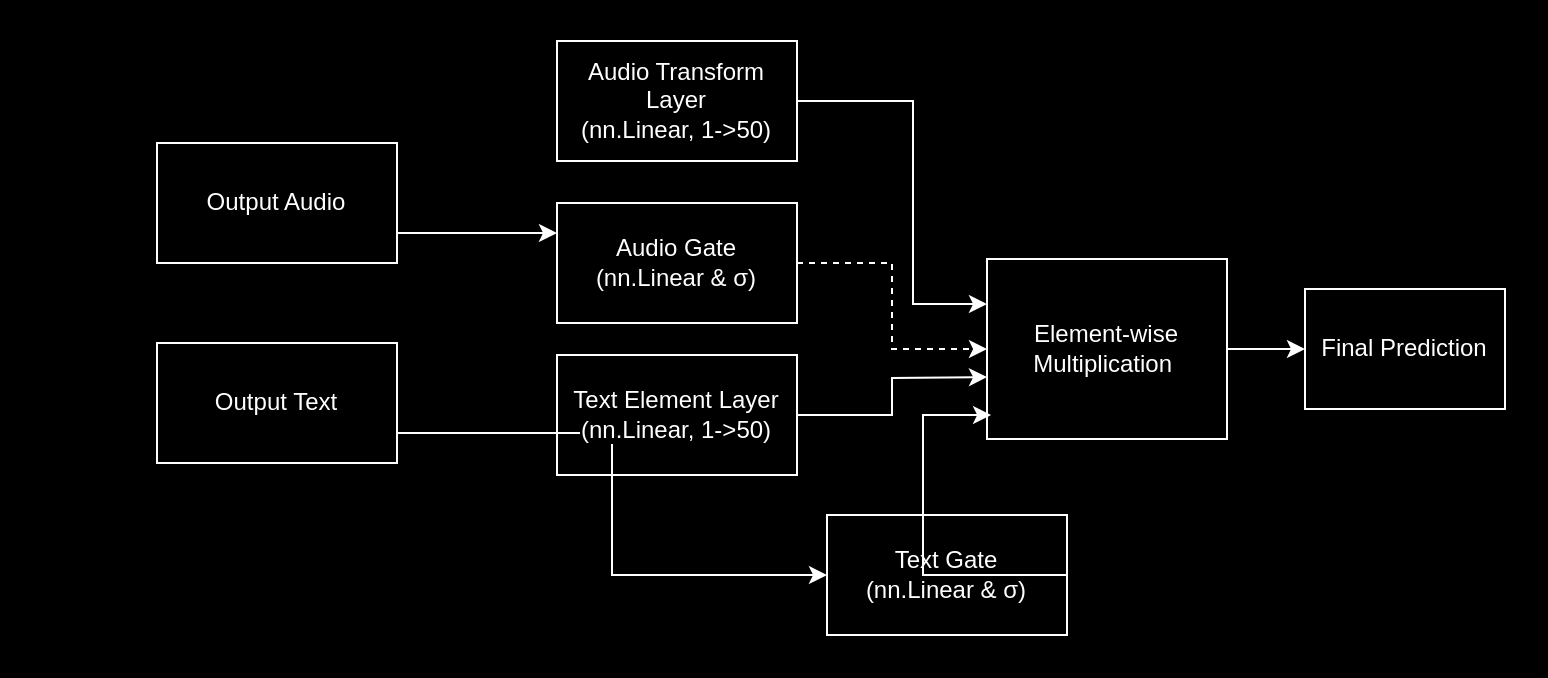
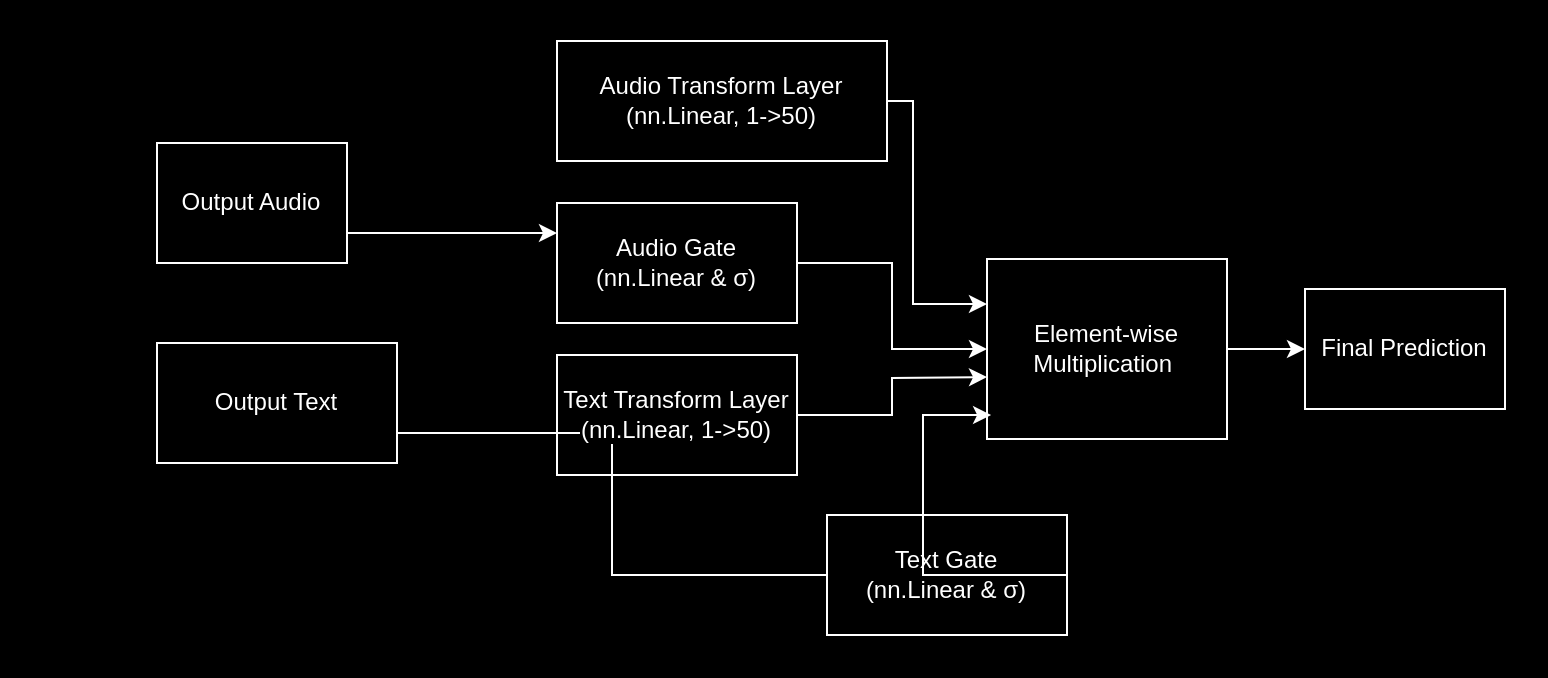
  <mxCell id="0" />
  <mxCell id="1" parent="0" />
- <mxCell id="2" style="edgeStyle=orthogonalEdgeStyle;rounded=0;orthogonalLoop=1;jettySize=auto;html=1;exitX=1;exitY=0.5;exitDx=0;exitDy=0;entryX=0;entryY=0.5;entryDx=0;entryDy=0;strokeColor=#FFFFFF;dashed=1;" edge="1" parent="1" source="3" target="15"><mxGeometry relative="1" as="geometry" /></mxCell>
+ <mxCell id="2" style="edgeStyle=orthogonalEdgeStyle;rounded=0;orthogonalLoop=1;jettySize=auto;html=1;exitX=1;exitY=0.5;exitDx=0;exitDy=0;entryX=0;entryY=0.5;entryDx=0;entryDy=0;strokeColor=#FFFFFF;" edge="1" parent="1" source="3" target="15"><mxGeometry relative="1" as="geometry" /></mxCell>
  <mxCell id="3" value="&lt;span style=&quot;font-size: 12px; text-align: left; white-space-collapse: preserve; background-color: rgb(0, 0, 0);&quot;&gt;Audio Gate&lt;/span&gt;&lt;div&gt;&lt;span style=&quot;font-size: 12px; text-align: left; white-space-collapse: preserve; background-color: rgb(0, 0, 0);&quot;&gt;(nn.Linear &amp;amp; σ)&lt;/span&gt;&lt;/div&gt;" style="rounded=0;whiteSpace=wrap;html=1;fillColor=none;strokeColor=#FFFFFF;fontColor=#FFFFFF;fontFamily=Helvetica;fontSize=12;" parent="1" vertex="1"><mxGeometry x="278" y="101" width="120" height="60" as="geometry" /></mxCell>
  <mxCell id="4" style="edgeStyle=orthogonalEdgeStyle;rounded=0;orthogonalLoop=1;jettySize=auto;html=1;exitX=1;exitY=0.75;exitDx=0;exitDy=0;entryX=0;entryY=0.25;entryDx=0;entryDy=0;strokeColor=#FFFFFF;" edge="1" parent="1" source="5" target="3"><mxGeometry relative="1" as="geometry" /></mxCell>
- <mxCell id="5" value="Output Audio" style="rounded=0;whiteSpace=wrap;html=1;fillColor=none;strokeColor=#FFFFFF;fontColor=#FFFFFF;" parent="1" vertex="1"><mxGeometry x="78" y="71" width="120" height="60" as="geometry" /></mxCell>
- <mxCell id="6" style="edgeStyle=orthogonalEdgeStyle;rounded=0;orthogonalLoop=1;jettySize=auto;html=1;exitX=1;exitY=0.75;exitDx=0;exitDy=0;entryX=0;entryY=0.5;entryDx=0;entryDy=0;strokeColor=#FFFFFF;" edge="1" parent="1" source="7" target="10"><mxGeometry relative="1" as="geometry" /></mxCell>
+ <mxCell id="5" value="Output Audio" style="rounded=0;whiteSpace=wrap;html=1;fillColor=none;strokeColor=#FFFFFF;fontColor=#FFFFFF;" parent="1" vertex="1"><mxGeometry x="78" y="71" width="95" height="60" as="geometry" /></mxCell>
+ <mxCell id="6" style="edgeStyle=orthogonalEdgeStyle;rounded=0;orthogonalLoop=1;jettySize=auto;html=1;exitX=1;exitY=0.75;exitDx=0;exitDy=0;entryX=0;entryY=0.5;entryDx=0;entryDy=0;strokeColor=#FFFFFF;endArrow=none;" edge="1" parent="1" source="7" target="10"><mxGeometry relative="1" as="geometry" /></mxCell>
  <mxCell id="7" value="Output Text" style="rounded=0;whiteSpace=wrap;html=1;fillColor=none;strokeColor=#FFFFFF;fontColor=#FFFFFF;" parent="1" vertex="1"><mxGeometry x="78" y="171" width="120" height="60" as="geometry" /></mxCell>
  <mxCell id="8" value="" style="edgeStyle=orthogonalEdgeStyle;rounded=0;orthogonalLoop=1;jettySize=auto;html=1;" parent="1" edge="1"><mxGeometry relative="1" as="geometry"><mxPoint x="20" y="118.5" as="sourcePoint" /><mxPoint x="20" y="159" as="targetPoint" /></mxGeometry></mxCell>
  <mxCell id="9" value="Final Prediction" style="rounded=0;whiteSpace=wrap;html=1;fillColor=none;strokeColor=#FFFFFF;fontColor=#FFFFFF;" parent="1" vertex="1"><mxGeometry x="652" y="144" width="100" height="60" as="geometry" /></mxCell>
  <mxCell id="10" value="&lt;span style=&quot;font-size: 12px; text-align: left; white-space-collapse: preserve; background-color: rgb(0, 0, 0);&quot;&gt;Text Gate&lt;/span&gt;&lt;div&gt;&lt;span style=&quot;font-size: 12px; text-align: left; white-space-collapse: preserve; background-color: rgb(0, 0, 0);&quot;&gt;(nn.Linear &amp;amp; σ)&lt;/span&gt;&lt;/div&gt;" style="rounded=0;whiteSpace=wrap;html=1;fillColor=none;strokeColor=#FFFFFF;fontColor=#FFFFFF;fontFamily=Helvetica;fontSize=12;" vertex="1" parent="1"><mxGeometry x="413" y="257" width="120" height="60" as="geometry" /></mxCell>
  <mxCell id="11" style="edgeStyle=orthogonalEdgeStyle;rounded=0;orthogonalLoop=1;jettySize=auto;html=1;exitX=1;exitY=0.5;exitDx=0;exitDy=0;entryX=0;entryY=0.25;entryDx=0;entryDy=0;strokeColor=#FFFFFF;" edge="1" parent="1" source="12" target="15"><mxGeometry relative="1" as="geometry"><Array as="points"><mxPoint x="456" y="50" /><mxPoint x="456" y="152" /></Array></mxGeometry></mxCell>
- <mxCell id="12" value="&lt;span style=&quot;font-size: 12px; text-align: left; white-space-collapse: preserve; background-color: rgb(0, 0, 0);&quot;&gt;Audio Transform Layer&lt;/span&gt;&lt;div&gt;&lt;span style=&quot;font-size: 12px; text-align: left; white-space-collapse: preserve; background-color: rgb(0, 0, 0);&quot;&gt;(nn.Linear, 1-&amp;gt;50)&lt;/span&gt;&lt;/div&gt;" style="rounded=0;whiteSpace=wrap;html=1;fillColor=none;strokeColor=#FFFFFF;fontColor=#FFFFFF;fontFamily=Helvetica;fontSize=12;" vertex="1" parent="1"><mxGeometry x="278" y="20" width="120" height="60" as="geometry" /></mxCell>
- <mxCell id="13" value="&lt;span style=&quot;font-size: 12px; text-align: left; white-space-collapse: preserve; background-color: rgb(0, 0, 0);&quot;&gt;Text Element Layer&lt;/span&gt;&lt;div&gt;&lt;span style=&quot;font-size: 12px; text-align: left; white-space-collapse: preserve; background-color: rgb(0, 0, 0);&quot;&gt;(nn.Linear, 1-&amp;gt;50)&lt;/span&gt;&lt;/div&gt;" style="rounded=0;whiteSpace=wrap;html=1;fillColor=none;strokeColor=#FFFFFF;fontColor=#FFFFFF;fontFamily=Helvetica;fontSize=12;" vertex="1" parent="1"><mxGeometry x="278" y="177" width="120" height="60" as="geometry" /></mxCell>
+ <mxCell id="12" value="&lt;span style=&quot;font-size: 12px; text-align: left; white-space-collapse: preserve; background-color: rgb(0, 0, 0);&quot;&gt;Audio Transform Layer&lt;/span&gt;&lt;div&gt;&lt;span style=&quot;font-size: 12px; text-align: left; white-space-collapse: preserve; background-color: rgb(0, 0, 0);&quot;&gt;(nn.Linear, 1-&amp;gt;50)&lt;/span&gt;&lt;/div&gt;" style="rounded=0;whiteSpace=wrap;html=1;fillColor=none;strokeColor=#FFFFFF;fontColor=#FFFFFF;fontFamily=Helvetica;fontSize=12;" vertex="1" parent="1"><mxGeometry x="278" y="20" width="165" height="60" as="geometry" /></mxCell>
+ <mxCell id="13" value="&lt;span style=&quot;font-size: 12px; text-align: left; white-space-collapse: preserve; background-color: rgb(0, 0, 0);&quot;&gt;Text Transform Layer&lt;/span&gt;&lt;div&gt;&lt;span style=&quot;font-size: 12px; text-align: left; white-space-collapse: preserve; background-color: rgb(0, 0, 0);&quot;&gt;(nn.Linear, 1-&amp;gt;50)&lt;/span&gt;&lt;/div&gt;" style="rounded=0;whiteSpace=wrap;html=1;fillColor=none;strokeColor=#FFFFFF;fontColor=#FFFFFF;fontFamily=Helvetica;fontSize=12;" vertex="1" parent="1"><mxGeometry x="278" y="177" width="120" height="60" as="geometry" /></mxCell>
  <mxCell id="14" style="edgeStyle=orthogonalEdgeStyle;rounded=0;orthogonalLoop=1;jettySize=auto;html=1;exitX=1;exitY=0.5;exitDx=0;exitDy=0;entryX=0;entryY=0.5;entryDx=0;entryDy=0;strokeColor=#FFFFFF;" edge="1" parent="1" source="15" target="9"><mxGeometry relative="1" as="geometry" /></mxCell>
  <mxCell id="15" value="&lt;div style=&quot;&quot;&gt;&lt;span style=&quot;white-space-collapse: preserve; background-color: rgb(0, 0, 0);&quot;&gt;Element-wise Multiplication &lt;/span&gt;&lt;/div&gt;" style="rounded=0;whiteSpace=wrap;html=1;fillColor=none;strokeColor=#FFFFFF;fontColor=#FFFFFF;fontFamily=Helvetica;fontSize=12;align=center;" vertex="1" parent="1"><mxGeometry x="493" y="129" width="120" height="90" as="geometry" /></mxCell>
  <mxCell id="16" style="edgeStyle=orthogonalEdgeStyle;rounded=0;orthogonalLoop=1;jettySize=auto;html=1;exitX=1;exitY=0.5;exitDx=0;exitDy=0;strokeColor=#FFFFFF;" edge="1" parent="1" source="13"><mxGeometry relative="1" as="geometry"><mxPoint x="493" y="188" as="targetPoint" /></mxGeometry></mxCell>
  <mxCell id="17" style="edgeStyle=orthogonalEdgeStyle;rounded=0;orthogonalLoop=1;jettySize=auto;html=1;exitX=1;exitY=0.5;exitDx=0;exitDy=0;entryX=0.017;entryY=0.867;entryDx=0;entryDy=0;entryPerimeter=0;strokeColor=#FFFFFF;" edge="1" parent="1" source="10" target="15"><mxGeometry relative="1" as="geometry"><Array as="points"><mxPoint x="461" y="287" /><mxPoint x="461" y="207" /></Array></mxGeometry></mxCell>
